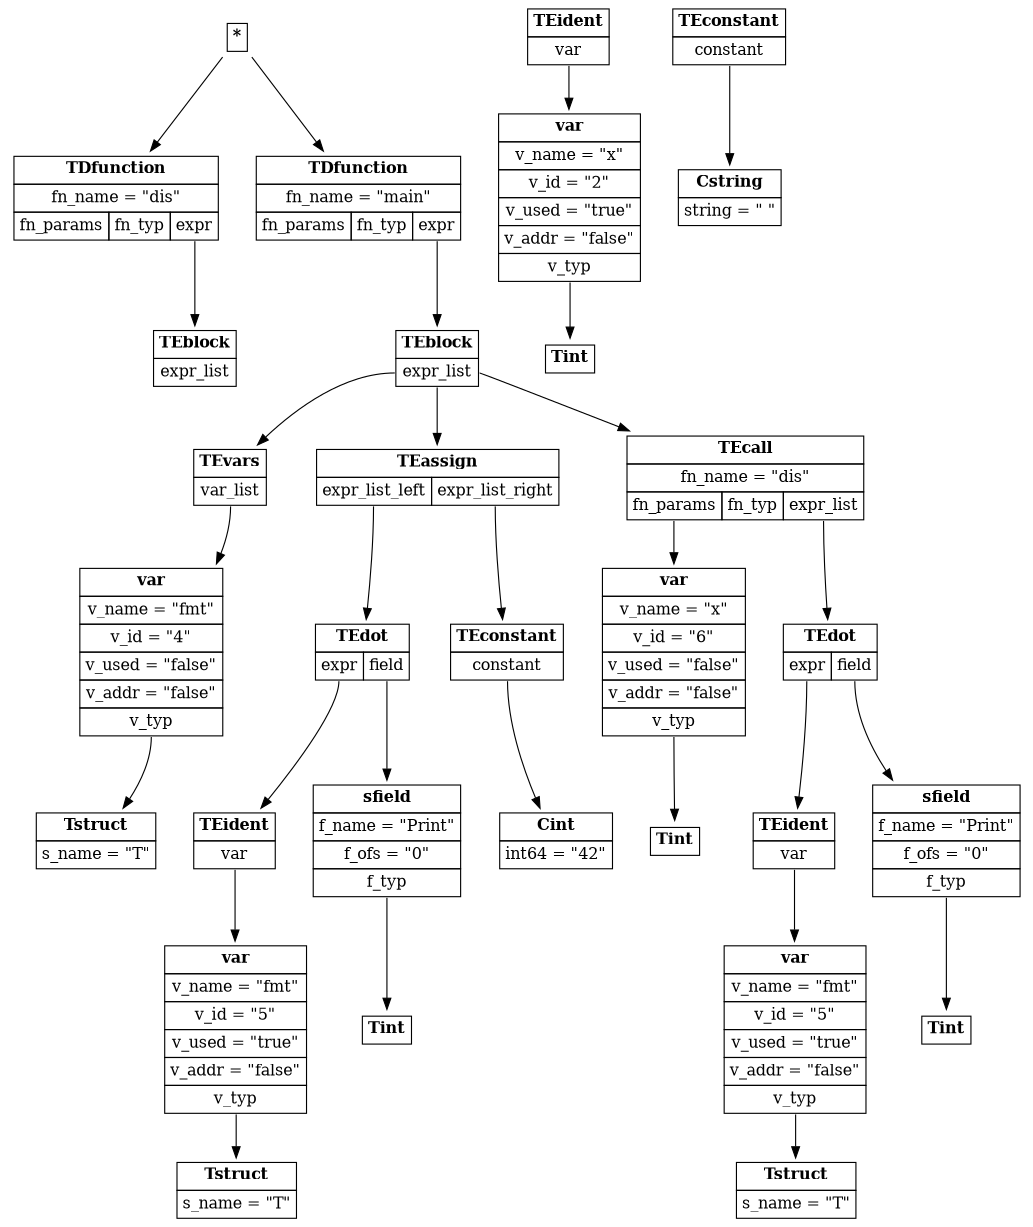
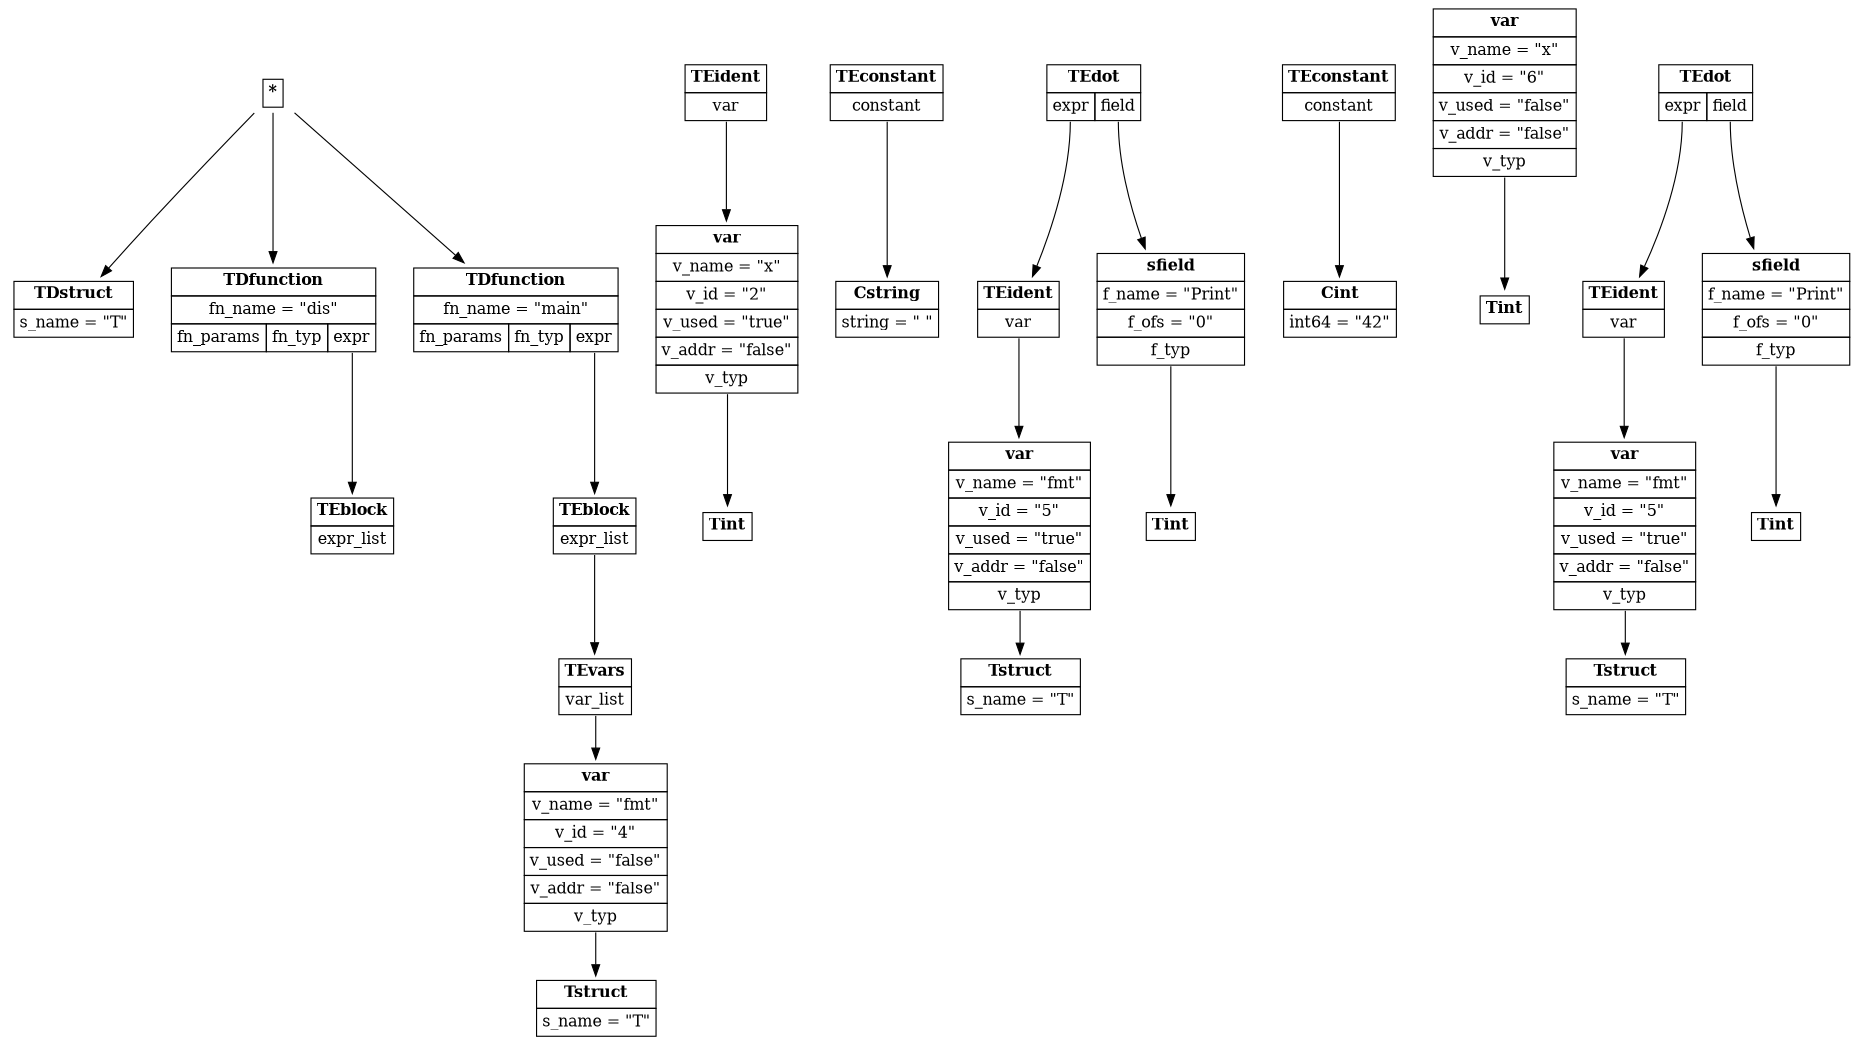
  digraph {
    node [shape=plaintext]
    edge [tailport=expr_list]
    n1 [label=<<table border='0' cellborder='1' cellspacing='0' cellpadding='4'><tr ><td colspan = '1'><b >*</b></td></tr></table>>]
+   n2 [label=<<table border='0' cellborder='1' cellspacing='0' cellpadding='4'><tr ><td colspan = '1'><b >TDstruct</b></td></tr><tr ><td colspan = '1'>s_name = "T"</td></tr></table>>]
    n3 [label=<<table border='0' cellborder='1' cellspacing='0' cellpadding='4'><tr ><td colspan = '3'><b >TDfunction</b></td></tr><tr ><td colspan = '3'>fn_name = "dis"</td></tr><tr ><td port='fn_params'>fn_params</td><td port='fn_typ'>fn_typ</td><td port='expr'>expr</td></tr></table>>]
    n4 [label=<<table border='0' cellborder='1' cellspacing='0' cellpadding='4'><tr ><td colspan = '3'><b >TDfunction</b></td></tr><tr ><td colspan = '3'>fn_name = "main"</td></tr><tr ><td port='fn_params'>fn_params</td><td port='fn_typ'>fn_typ</td><td port='expr'>expr</td></tr></table>>]
    n5 [label=<<table border='0' cellborder='1' cellspacing='0' cellpadding='4'><tr ><td colspan = '1'><b >TEblock</b></td></tr><tr ><td port='expr_list'>expr_list</td></tr></table>>]
    n6 [label=<<table border='0' cellborder='1' cellspacing='0' cellpadding='4'><tr ><td colspan = '1'><b >TEblock</b></td></tr><tr ><td port='expr_list'>expr_list</td></tr></table>>]
    n7 [label=<<table border='0' cellborder='1' cellspacing='0' cellpadding='4'><tr ><td colspan = '1'><b >TEident</b></td></tr><tr ><td port='var'>var</td></tr></table>>]
    n8 [label=<<table border='0' cellborder='1' cellspacing='0' cellpadding='4'><tr ><td colspan = '1'><b >var</b></td></tr><tr ><td colspan = '1'>v_name = "x"</td></tr><tr ><td colspan = '1'>v_id = "2"</td></tr><tr ><td colspan = '1'>v_used = "true"</td></tr><tr ><td colspan = '1'>v_addr = "false"</td></tr><tr ><td port='v_typ'>v_typ</td></tr></table>>]
    n9 [label=<<table border='0' cellborder='1' cellspacing='0' cellpadding='4'><tr ><td colspan = '1'><b >TEconstant</b></td></tr><tr ><td port='constant'>constant</td></tr></table>>]
    n10 [label=<<table border='0' cellborder='1' cellspacing='0' cellpadding='4'><tr ><td colspan = '1'><b >Cstring</b></td></tr><tr ><td colspan = '1'>string = " "</td></tr></table>>]
    n11 [label=<<table border='0' cellborder='1' cellspacing='0' cellpadding='4'><tr ><td colspan = '1'><b >Tint</b></td></tr></table>>]
    n12 [label=<<table border='0' cellborder='1' cellspacing='0' cellpadding='4'><tr ><td colspan = '1'><b >TEvars</b></td></tr><tr ><td port='var_list'>var_list</td></tr></table>>]
-   n13 [label=<<table border='0' cellborder='1' cellspacing='0' cellpadding='4'><tr ><td colspan = '2'><b >TEassign</b></td></tr><tr ><td port='expr_list_left'>expr_list_left</td><td port='expr_list_right'>expr_list_right</td></tr></table>>]
-   n14 [label=<<table border='0' cellborder='1' cellspacing='0' cellpadding='4'><tr ><td colspan = '3'><b >TEcall</b></td></tr><tr ><td colspan = '3'>fn_name = "dis"</td></tr><tr ><td port='fn_params'>fn_params</td><td port='fn_typ'>fn_typ</td><td port='expr_list'>expr_list</td></tr></table>>]
    n15 [label=<<table border='0' cellborder='1' cellspacing='0' cellpadding='4'><tr ><td colspan = '1'><b >var</b></td></tr><tr ><td colspan = '1'>v_name = "fmt"</td></tr><tr ><td colspan = '1'>v_id = "4"</td></tr><tr ><td colspan = '1'>v_used = "false"</td></tr><tr ><td colspan = '1'>v_addr = "false"</td></tr><tr ><td port='v_typ'>v_typ</td></tr></table>>]
    n16 [label=<<table border='0' cellborder='1' cellspacing='0' cellpadding='4'><tr ><td colspan = '2'><b >TEdot</b></td></tr><tr ><td port='expr'>expr</td><td port='field'>field</td></tr></table>>]
    n17 [label=<<table border='0' cellborder='1' cellspacing='0' cellpadding='4'><tr ><td colspan = '1'><b >TEconstant</b></td></tr><tr ><td port='constant'>constant</td></tr></table>>]
    n18 [label=<<table border='0' cellborder='1' cellspacing='0' cellpadding='4'><tr ><td colspan = '1'><b >var</b></td></tr><tr ><td colspan = '1'>v_name = "x"</td></tr><tr ><td colspan = '1'>v_id = "6"</td></tr><tr ><td colspan = '1'>v_used = "false"</td></tr><tr ><td colspan = '1'>v_addr = "false"</td></tr><tr ><td port='v_typ'>v_typ</td></tr></table>>]
    n19 [label=<<table border='0' cellborder='1' cellspacing='0' cellpadding='4'><tr ><td colspan = '2'><b >TEdot</b></td></tr><tr ><td port='expr'>expr</td><td port='field'>field</td></tr></table>>]
    n20 [label=<<table border='0' cellborder='1' cellspacing='0' cellpadding='4'><tr ><td colspan = '1'><b >Tstruct</b></td></tr><tr ><td colspan = '1'>s_name = "T"</td></tr></table>>]
    n21 [label=<<table border='0' cellborder='1' cellspacing='0' cellpadding='4'><tr ><td colspan = '1'><b >TEident</b></td></tr><tr ><td port='var'>var</td></tr></table>>]
    n22 [label=<<table border='0' cellborder='1' cellspacing='0' cellpadding='4'><tr ><td colspan = '1'><b >sfield</b></td></tr><tr ><td colspan = '1'>f_name = "Print"</td></tr><tr ><td colspan = '1'>f_ofs = "0"</td></tr><tr ><td port='f_typ'>f_typ</td></tr></table>>]
    n23 [label=<<table border='0' cellborder='1' cellspacing='0' cellpadding='4'><tr ><td colspan = '1'><b >Cint</b></td></tr><tr ><td colspan = '1'>int64 = "42"</td></tr></table>>]
    n24 [label=<<table border='0' cellborder='1' cellspacing='0' cellpadding='4'><tr ><td colspan = '1'><b >var</b></td></tr><tr ><td colspan = '1'>v_name = "fmt"</td></tr><tr ><td colspan = '1'>v_id = "5"</td></tr><tr ><td colspan = '1'>v_used = "true"</td></tr><tr ><td colspan = '1'>v_addr = "false"</td></tr><tr ><td port='v_typ'>v_typ</td></tr></table>>]
    n25 [label=<<table border='0' cellborder='1' cellspacing='0' cellpadding='4'><tr ><td colspan = '1'><b >Tint</b></td></tr></table>>]
    n26 [label=<<table border='0' cellborder='1' cellspacing='0' cellpadding='4'><tr ><td colspan = '1'><b >Tstruct</b></td></tr><tr ><td colspan = '1'>s_name = "T"</td></tr></table>>]
    n27 [label=<<table border='0' cellborder='1' cellspacing='0' cellpadding='4'><tr ><td colspan = '1'><b >Tint</b></td></tr></table>>]
    n28 [label=<<table border='0' cellborder='1' cellspacing='0' cellpadding='4'><tr ><td colspan = '1'><b >TEident</b></td></tr><tr ><td port='var'>var</td></tr></table>>]
    n29 [label=<<table border='0' cellborder='1' cellspacing='0' cellpadding='4'><tr ><td colspan = '1'><b >sfield</b></td></tr><tr ><td colspan = '1'>f_name = "Print"</td></tr><tr ><td colspan = '1'>f_ofs = "0"</td></tr><tr ><td port='f_typ'>f_typ</td></tr></table>>]
    n30 [label=<<table border='0' cellborder='1' cellspacing='0' cellpadding='4'><tr ><td colspan = '1'><b >var</b></td></tr><tr ><td colspan = '1'>v_name = "fmt"</td></tr><tr ><td colspan = '1'>v_id = "5"</td></tr><tr ><td colspan = '1'>v_used = "true"</td></tr><tr ><td colspan = '1'>v_addr = "false"</td></tr><tr ><td port='v_typ'>v_typ</td></tr></table>>]
    n31 [label=<<table border='0' cellborder='1' cellspacing='0' cellpadding='4'><tr ><td colspan = '1'><b >Tint</b></td></tr></table>>]
    n32 [label=<<table border='0' cellborder='1' cellspacing='0' cellpadding='4'><tr ><td colspan = '1'><b >Tstruct</b></td></tr><tr ><td colspan = '1'>s_name = "T"</td></tr></table>>]
+   n1 -> n2
    n1 -> n3
    n1 -> n4
    n3 -> n5 [tailport=expr]
    n4 -> n6 [tailport=expr]
    n6 -> n12
-   n6 -> n13
-   n6 -> n14
    n7 -> n8 [tailport=var]
    n8 -> n11 [tailport=v_typ]
    n9 -> n10 [tailport=constant]
    n12 -> n15 [tailport=var_list]
-   n13 -> n16 [tailport=expr_list_left]
-   n13 -> n17 [tailport=expr_list_right]
-   n14 -> n18 [tailport=fn_params]
-   n14 -> n19
    n15 -> n20 [tailport=v_typ]
    n16 -> n21 [tailport=expr]
    n16 -> n22 [tailport=field]
    n17 -> n23 [tailport=constant]
    n18 -> n27 [tailport=v_typ]
    n19 -> n28 [tailport=expr]
    n19 -> n29 [tailport=field]
    n21 -> n24 [tailport=var]
    n22 -> n25 [tailport=f_typ]
    n24 -> n26 [tailport=v_typ]
    n28 -> n30 [tailport=var]
    n29 -> n31 [tailport=f_typ]
    n30 -> n32 [tailport=v_typ]
  }
